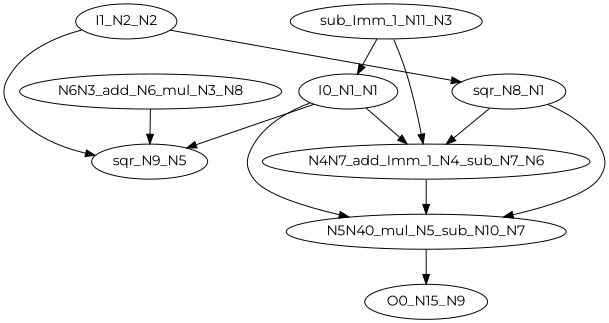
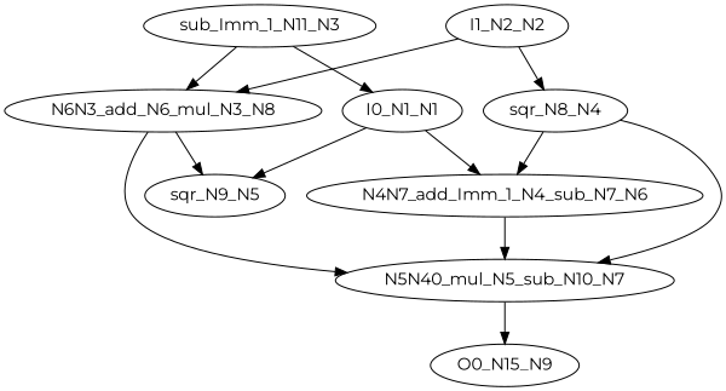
  digraph {
    fontname=Montserrat
    node [color=black fontname=Montserrat]
    edge [fontname=Montserrat]
    n1 [label=N6N3_add_N6_mul_N3_N8]
    n2 [label=N5N40_mul_N5_sub_N10_N7]
    n3 [label=sqr_N9_N5]
    n4 [label=O0_N15_N9]
    n5 [label=I0_N1_N1]
    n6 [label=N4N7_add_Imm_1_N4_sub_N7_N6]
    n7 [label=sub_Imm_1_N11_N3]
    n8 [label=I1_N2_N2]
-   n9 [label=sqr_N8_N1]
-   n5 -> n2
+   n9 [label=sqr_N8_N4]
+   n1 -> n2
    n1 -> n3
    n2 -> n4
    n5 -> n3
    n5 -> n6
    n6 -> n2
-   n7 -> n6
+   n7 -> n1
    n7 -> n5
-   n8 -> n3
+   n8 -> n1
    n8 -> n9
    n9 -> n2
    n9 -> n6
  }
